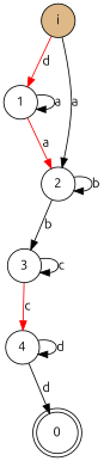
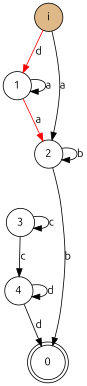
  digraph {
    bgcolor=white
    fontname=Ubuntu
    node [color=black fillcolor=white fontname=Ubuntu shape=circle style=filled]
    edge [fontname=Ubuntu]
    3
    4
    0 [shape=doublecircle]
    1
    2
    i [fillcolor=burlywood]
    3 -> 3 [label=c]
-   3 -> 4 [label=c color=red]
+   3 -> 4 [label=c]
    4 -> 4 [label=d]
    4 -> 0 [label=d]
    1 -> 1 [label=a]
    1 -> 2 [color=red label=a]
-   2 -> 3 [label=b]
+   2 -> 0 [label=b]
    2 -> 2 [label=b]
    i -> 1 [color=red label=d style=filled]
    i -> 2 [color=black label=a style=filled]
  }
